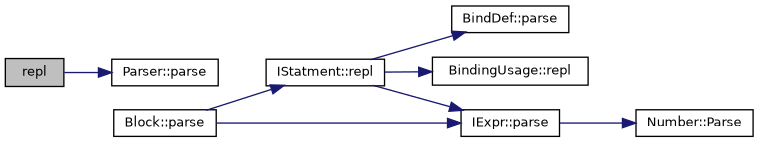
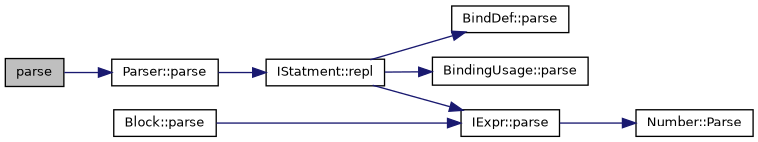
  digraph {
    rankdir=LR
    node [color=black fillcolor=white fontname=Helvetica fontsize=10 shape=record style=filled]
    edge [color=midnightblue fontname=Helvetica fontsize=10 labelfontname=Helvetica labelfontsize=10 style=solid]
-   n1 [fillcolor=grey75 fontcolor=black height=0.2 label=repl width=0.4]
+   n1 [fillcolor=grey75 fontcolor=black height=0.2 label=parse width=0.4]
    n2 [height=0.2 label="Parser::parse" width=0.4]
    n3 [height=0.2 label="IStatment::repl" width=0.4]
    n4 [height=0.2 label="BindDef::parse" width=0.4]
-   n5 [height=0.2 label="BindingUsage::repl" width=0.4]
+   n5 [height=0.2 label="BindingUsage::parse" width=0.4]
    n6 [height=0.2 label="IExpr::parse" width=0.4]
    n7 [height=0.2 label="Number::Parse" width=0.4]
    n8 [height=0.2 label="Block::parse" width=0.4]
    n1 -> n2
-   n8 -> n3
+   n2 -> n3
    n3 -> n4
    n3 -> n5
    n3 -> n6
    n6 -> n7
    n8 -> n6
  }
